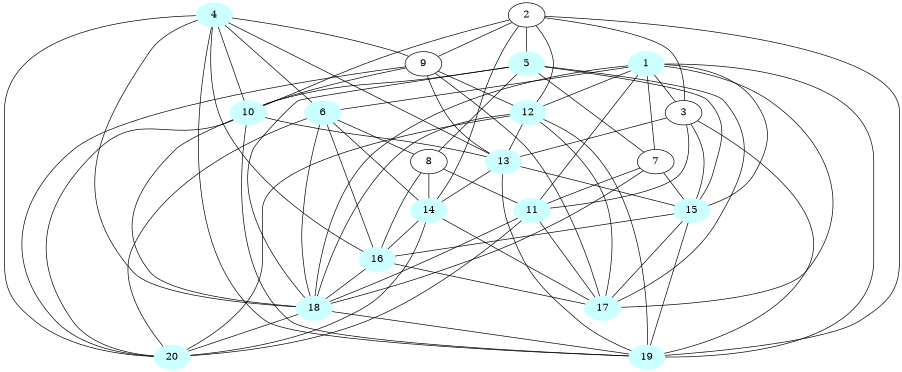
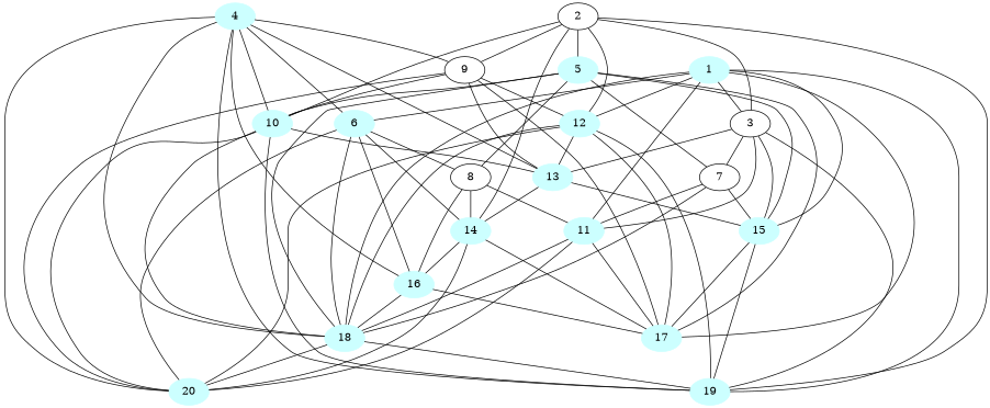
  graph {
    node [color="#CCFFFF" style=filled]
    1
    6
    11
    12
    15
    17
    18
    19
    3 [color="" style=""]
    16
    20
    8 [color="" style=""]
    14
    13
    7 [color="" style=""]
    4
    10
    9 [color="" style=""]
    5
    2 [color="" style=""]
    1 -- 6
    1 -- 11
    1 -- 12
    1 -- 15
    1 -- 17
    1 -- 18
    1 -- 19
    1 -- 3
    6 -- 18
    6 -- 16
    6 -- 20
    6 -- 8
    6 -- 14
    11 -- 17
    11 -- 18
    11 -- 20
    12 -- 17
    12 -- 18
    12 -- 19
    12 -- 20
    12 -- 13
    15 -- 17
    15 -- 19
-   15 -- 16
    18 -- 19
    18 -- 20
    3 -- 11
    3 -- 15
    3 -- 19
    3 -- 13
-   1 -- 7
+   3 -- 7
    16 -- 17
    16 -- 18
    8 -- 11
    8 -- 16
    8 -- 14
    14 -- 17
    14 -- 16
    14 -- 20
    13 -- 15
-   13 -- 19
    13 -- 14
    7 -- 11
    7 -- 15
    7 -- 18
    4 -- 6
    4 -- 18
    4 -- 19
    4 -- 16
    4 -- 20
    4 -- 13
    4 -- 10
    4 -- 9
    10 -- 18
    10 -- 19
    10 -- 20
    10 -- 13
    9 -- 12
    9 -- 17
    9 -- 20
    9 -- 13
    9 -- 10
    5 -- 15
    5 -- 17
    5 -- 18
    5 -- 8
    5 -- 7
    5 -- 10
    2 -- 12
    2 -- 19
    2 -- 3
    2 -- 14
    2 -- 10
    2 -- 9
    2 -- 5
  }
